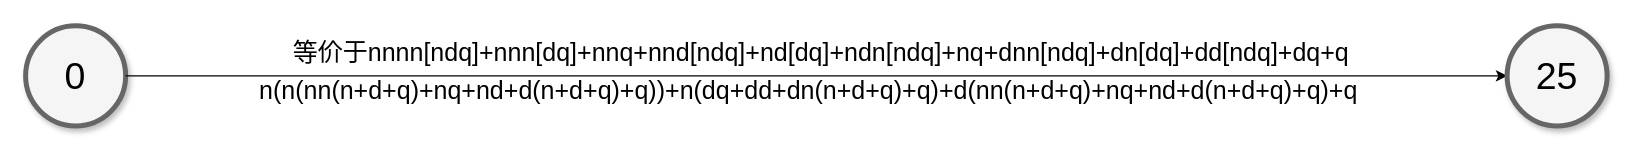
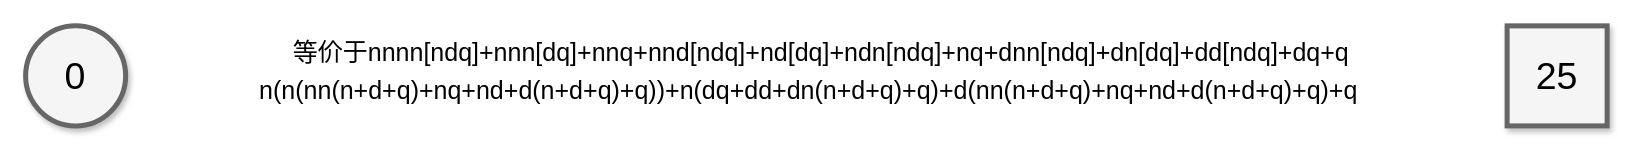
  <mxCell id="0" style=";html=1;" />
  <mxCell id="1" style=";html=1;" parent="0" />
  <mxCell id="2" value="0" style="ellipse;whiteSpace=wrap;html=1;rounded=0;shadow=1;strokeColor=#666666;strokeWidth=4;fontSize=30;align=center;fillColor=#f5f5f5;" parent="1" vertex="1"><mxGeometry x="20" y="20" width="80" height="80" as="geometry" /></mxCell>
- <mxCell id="3" value="" style="edgeStyle=orthogonalEdgeStyle;rounded=0;orthogonalLoop=1;jettySize=auto;html=1;entryX=0;entryY=0.5;entryDx=0;entryDy=0;exitX=1;exitY=0.5;exitDx=0;exitDy=0;" parent="1" source="2" target="4" edge="1"><mxGeometry relative="1" as="geometry"><mxPoint x="325" y="60" as="sourcePoint" /><mxPoint x="1125" y="60" as="targetPoint" /></mxGeometry></mxCell>
- <mxCell id="4" value="25" style="ellipse;whiteSpace=wrap;html=1;rounded=0;shadow=1;strokeColor=#666666;strokeWidth=4;fontSize=30;align=center;fillColor=#f5f5f5;" parent="1" vertex="1"><mxGeometry x="1205" y="20" width="80" height="80" as="geometry" /></mxCell>
+ <mxCell id="4" value="25" style="whiteSpace=wrap;html=1;shadow=1;strokeColor=#666666;strokeWidth=4;fontSize=30;align=center;fillColor=#f5f5f5;rounded=0;" parent="1" vertex="1"><mxGeometry x="1205" y="20" width="80" height="80" as="geometry" /></mxCell>
  <mxCell id="5" value="n(n(nn(n+d+q)+nq+nd+d(n+d+q)+q))+n(dq+dd+dn(n+d+q)+q)+d(nn(n+d+q)+nq+nd+d(n+d+q)+q)+q" style="text;html=1;resizable=0;points=[];align=center;verticalAlign=middle;labelBackgroundColor=none;fontSize=20;" parent="1" vertex="1" connectable="0"><mxGeometry x="645" y="70" as="geometry" /></mxCell>
  <mxCell id="6" value="等价于nnnn[ndq]+nnn[dq]+nnq+nnd[ndq]+nd[dq]+ndn[ndq]+nq+dnn[ndq]+dn[dq]+dd[ndq]+dq+q" style="text;html=1;resizable=0;points=[];align=center;verticalAlign=middle;labelBackgroundColor=none;fontSize=20;" parent="1" vertex="1" connectable="0"><mxGeometry x="655" y="40" as="geometry" /></mxCell>
